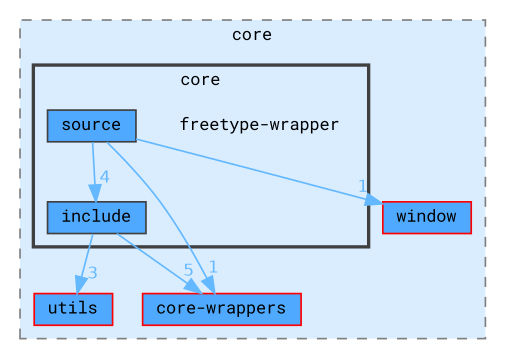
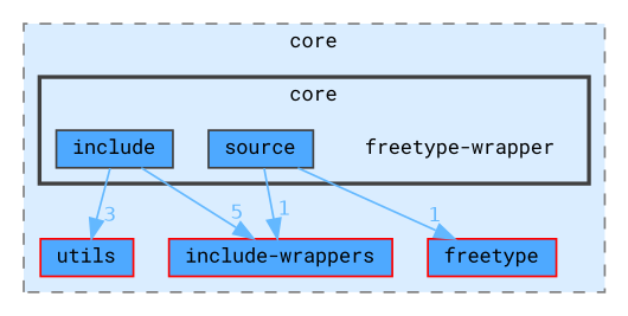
  digraph {
    compound=true
    fontname="Roboto Mono"
    node [fontname="Roboto Mono" fontsize=10 shape=box color=red fillcolor="#4ea9ff" style=filled]
    edge [color=steelblue1 fontcolor=steelblue1 fontname="Roboto Mono" fontsize=10 headlabel=1 labeldistance=1.5 labelfontname=Helvetica labelfontsize=10]
    n1 [height=0.2 label="freetype-wrapper" shape=plaintext width=0.4 color="" fillcolor="" style=""]
    n2 [color=grey25 height=0.2 label=include width=0.4]
    n3 [color=grey25 height=0.2 label=source width=0.4]
    n4 [height=0.2 label=utils width=0.4]
-   n5 [height=0.2 label="core-wrappers" width=0.4]
-   n6 [height=0.2 label=window width=0.4]
+   n5 [height=0.2 label="include-wrappers" width=0.4]
+   n6 [height=0.2 label=freetype width=0.4]
    subgraph cluster_1 {
      bgcolor="#daedff"
      fontsize=10
      label=core
      pencolor=grey50
      style="filled,dashed"
      n4
      n5
      n6
      subgraph cluster_2 {
        bgcolor="#daedff"
        fontsize=10
        pencolor=grey25
        style="filled,bold"
        n1
        n2
        n3
      }
    }
    n2 -> n4 [headlabel=3]
    n2 -> n5 [headlabel=5]
-   n3 -> n2 [headlabel=4]
    n3 -> n5
    n3 -> n6
  }
